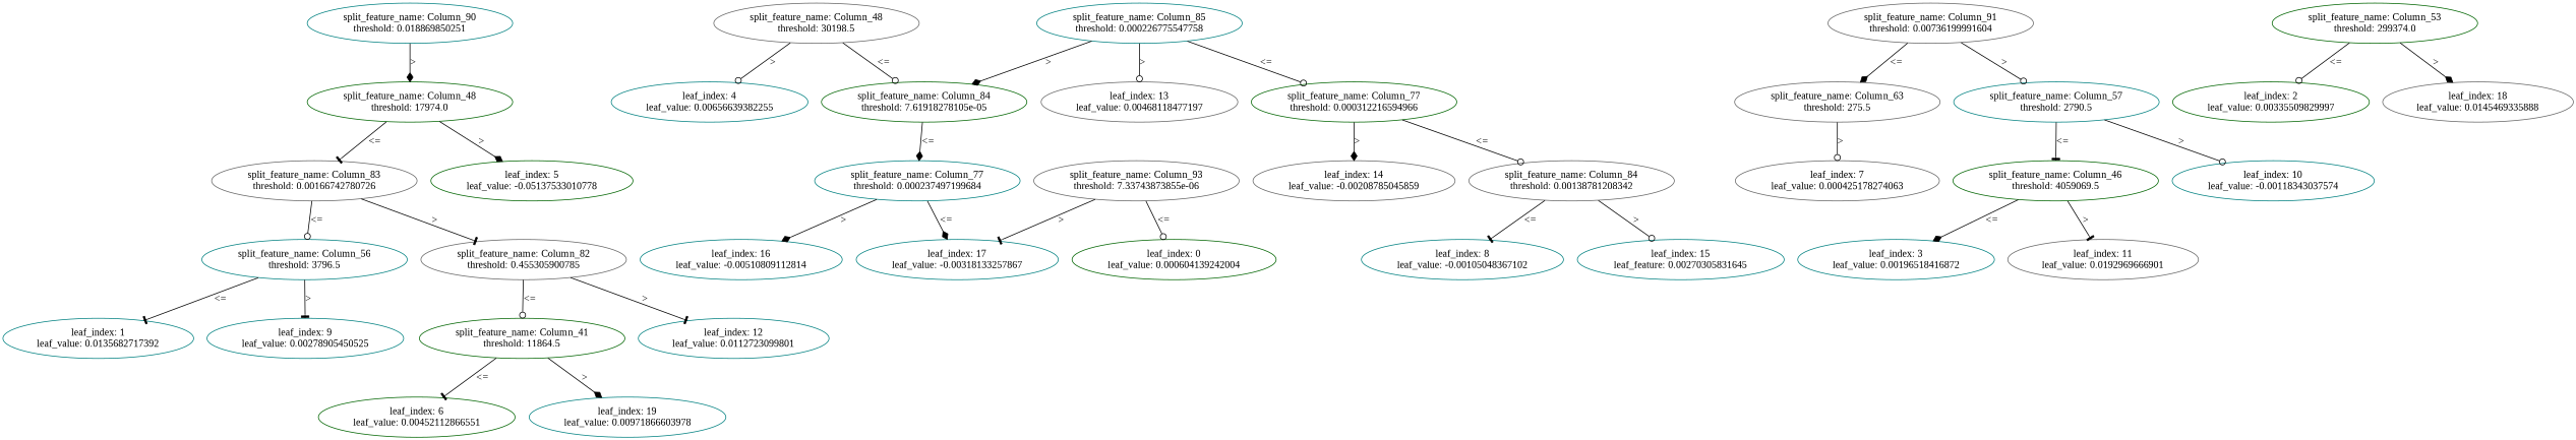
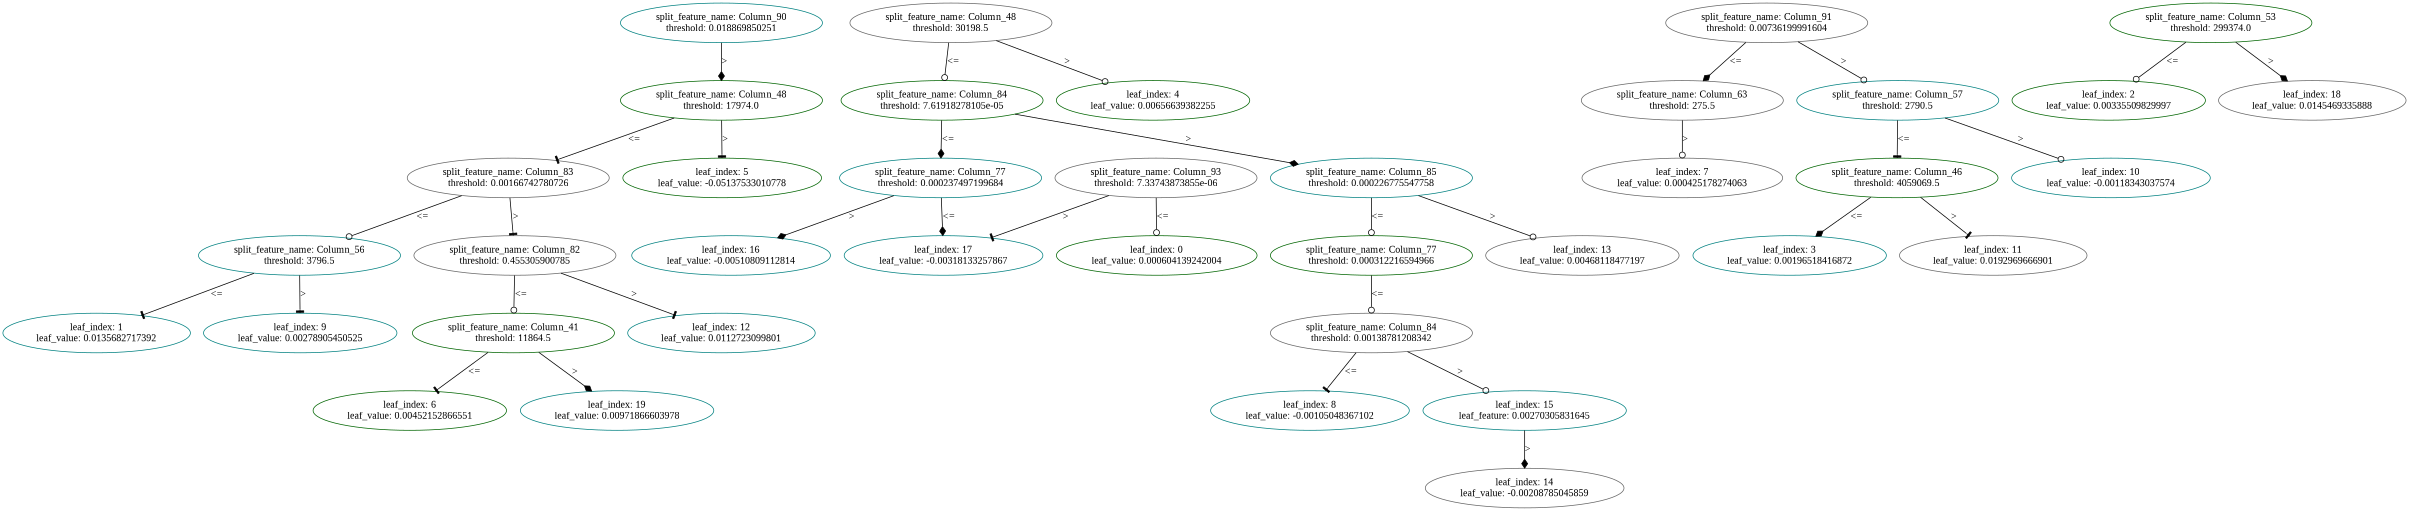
  digraph {
    fontname="Liberation Serif"
    node [color=teal fontname="Liberation Serif"]
    edge [arrowhead=odot fontname="Liberation Serif"]
    n1 [label="split_feature_name: Column_90\nthreshold: 0.018869850251"]
    n2 [color=darkgreen label="split_feature_name: Column_48\nthreshold: 17974.0"]
    n3 [color=gray40 label="split_feature_name: Column_83\nthreshold: 0.00166742780726"]
    n4 [color=darkgreen label="leaf_index: 5\nleaf_value: -0.05137533010778"]
    n5 [color=gray40 label="split_feature_name: Column_48\nthreshold: 30198.5"]
    n6 [color=darkgreen label="split_feature_name: Column_84\nthreshold: 7.61918278105e-05"]
-   n7 [label="leaf_index: 4\nleaf_value: 0.00656639382255"]
+   n7 [color=darkgreen label="leaf_index: 4\nleaf_value: 0.00656639382255"]
    n8 [color=gray40 label="split_feature_name: Column_91\nthreshold: 0.00736199991604"]
    n9 [color=gray40 label="split_feature_name: Column_63\nthreshold: 275.5"]
    n10 [label="split_feature_name: Column_57\nthreshold: 2790.5"]
    n11 [label="split_feature_name: Column_77\nthreshold: 0.000237497199684"]
    n12 [label="split_feature_name: Column_85\nthreshold: 0.000226775547758"]
    n13 [label="leaf_index: 16\nleaf_value: -0.00510809112814"]
    n14 [label="leaf_index: 17\nleaf_value: -0.00318133257867"]
    n15 [color=darkgreen label="split_feature_name: Column_77\nthreshold: 0.000312216594966"]
    n16 [color=gray40 label="leaf_index: 13\nleaf_value: 0.00468118477197"]
    n17 [color=gray40 label="split_feature_name: Column_93\nthreshold: 7.33743873855e-06"]
    n18 [color=darkgreen label="leaf_index: 0\nleaf_value: 0.000604139242004"]
    n19 [color=gray40 label="split_feature_name: Column_84\nthreshold: 0.00138781208342"]
    n20 [color=gray40 label="leaf_index: 14\nleaf_value: -0.00208785045859"]
    n21 [label="leaf_index: 8\nleaf_value: -0.00105048367102"]
    n22 [label="leaf_index: 15\nleaf_feature: 0.00270305831645"]
    n23 [color=gray40 label="leaf_index: 7\nleaf_value: 0.000425178274063"]
    n24 [color=darkgreen label="split_feature_name: Column_46\nthreshold: 4059069.5"]
    n25 [label="leaf_index: 10\nleaf_value: -0.00118343037574"]
    n26 [color=darkgreen label="split_feature_name: Column_53\nthreshold: 299374.0"]
    n27 [color=darkgreen label="leaf_index: 2\nleaf_value: 0.00335509829997"]
    n28 [color=gray40 label="leaf_index: 18\nleaf_value: 0.0145469335888"]
    n29 [label="leaf_index: 3\nleaf_value: 0.00196518416872"]
    n30 [color=gray40 label="leaf_index: 11\nleaf_value: 0.0192969666901"]
    n31 [label="split_feature_name: Column_56\nthreshold: 3796.5"]
    n32 [color=gray40 label="split_feature_name: Column_82\nthreshold: 0.455305900785"]
    n33 [label="leaf_index: 1\nleaf_value: 0.0135682717392"]
    n34 [label="leaf_index: 9\nleaf_value: 0.00278905450525"]
    n35 [color=darkgreen label="split_feature_name: Column_41\nthreshold: 11864.5"]
    n36 [label="leaf_index: 12\nleaf_value: 0.0112723099801"]
-   n37 [color=darkgreen label="leaf_index: 6\nleaf_value: 0.00452112866551"]
+   n37 [color=darkgreen label="leaf_index: 6\nleaf_value: 0.00452152866551"]
    n38 [label="leaf_index: 19\nleaf_value: 0.00971866603978"]
    n1 -> n2 [arrowhead=diamond label=">"]
    n2 -> n3 [arrowhead=tee label="<="]
-   n2 -> n4 [arrowhead=diamond label=">"]
+   n2 -> n4 [arrowhead=tee label=">"]
    n3 -> n31 [label="<="]
    n3 -> n32 [arrowhead=tee label=">"]
    n5 -> n6 [label="<="]
    n5 -> n7 [label=">"]
    n6 -> n11 [arrowhead=diamond label="<="]
-   n12 -> n6 [arrowhead=diamond label=">"]
+   n6 -> n12 [arrowhead=diamond label=">"]
    n8 -> n9 [arrowhead=diamond label="<="]
    n8 -> n10 [label=">"]
    n9 -> n23 [label=">"]
    n10 -> n24 [arrowhead=tee label="<="]
    n10 -> n25 [label=">"]
    n11 -> n13 [arrowhead=diamond label=">"]
    n11 -> n14 [arrowhead=diamond label="<="]
    n12 -> n15 [label="<="]
    n12 -> n16 [label=">"]
    n15 -> n19 [label="<="]
-   n15 -> n20 [arrowhead=diamond label=">"]
+   n22 -> n20 [arrowhead=diamond label=">"]
    n17 -> n14 [arrowhead=tee label=">"]
    n17 -> n18 [label="<="]
    n19 -> n21 [arrowhead=tee label="<="]
    n19 -> n22 [label=">"]
    n24 -> n29 [arrowhead=diamond label="<="]
    n24 -> n30 [arrowhead=tee label=">"]
    n26 -> n27 [label="<="]
    n26 -> n28 [arrowhead=diamond label=">"]
    n31 -> n33 [arrowhead=tee label="<="]
    n31 -> n34 [arrowhead=tee label=">"]
    n32 -> n35 [label="<="]
    n32 -> n36 [arrowhead=tee label=">"]
    n35 -> n37 [arrowhead=tee label="<="]
    n35 -> n38 [arrowhead=diamond label=">"]
  }
